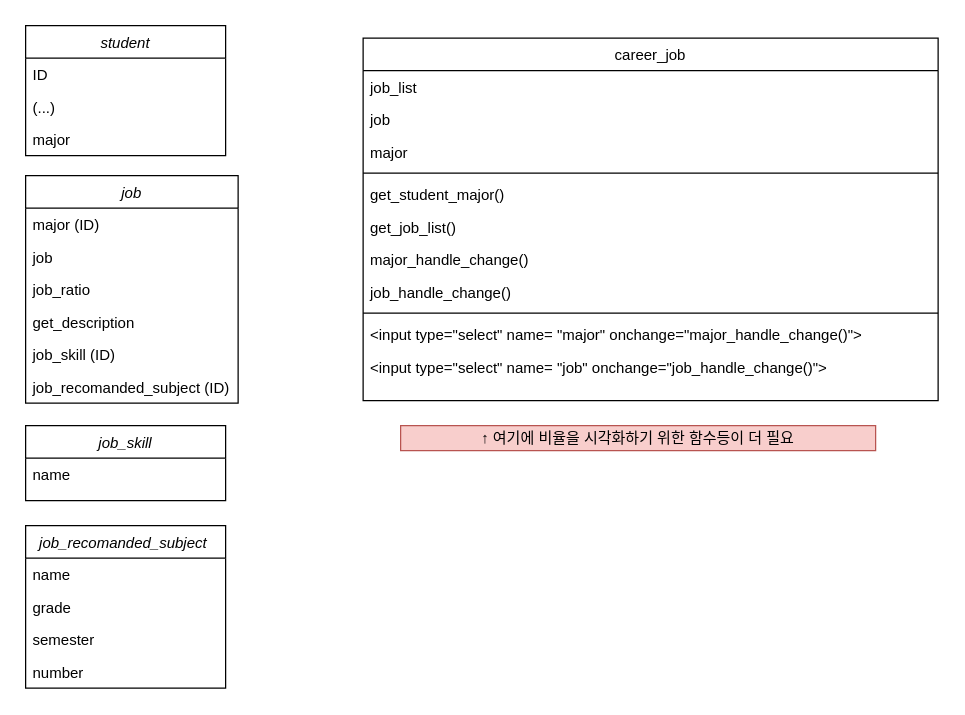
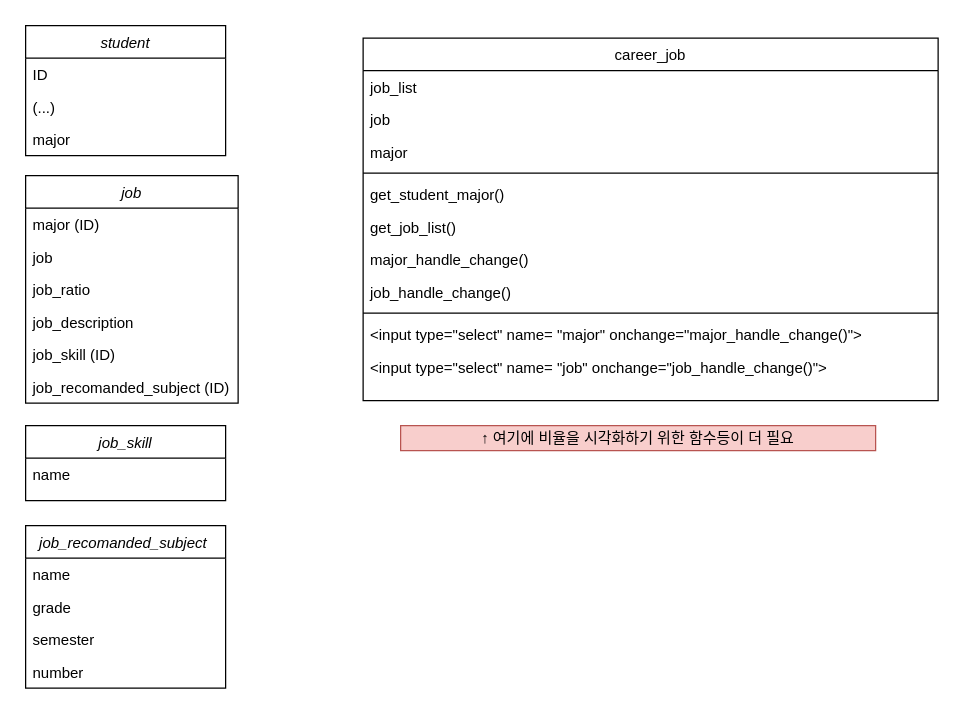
  <mxCell id="0" />
  <mxCell id="1" parent="0" />
  <mxCell id="2" value="career_job" style="swimlane;fontStyle=0;align=center;verticalAlign=top;childLayout=stackLayout;horizontal=1;startSize=26;horizontalStack=0;resizeParent=1;resizeLast=0;collapsible=1;marginBottom=0;rounded=0;shadow=0;strokeWidth=1;" vertex="1" parent="1"><mxGeometry x="290" y="30" width="460" height="290" as="geometry"><mxRectangle x="340" y="82" width="160" height="26" as="alternateBounds" /></mxGeometry></mxCell>
  <mxCell id="3" value="job_list" style="text;align=left;verticalAlign=top;spacingLeft=4;spacingRight=4;overflow=hidden;rotatable=0;points=[[0,0.5],[1,0.5]];portConstraint=eastwest;rounded=0;shadow=0;html=0;" vertex="1" parent="2"><mxGeometry y="26" width="460" height="26" as="geometry" /></mxCell>
  <mxCell id="4" value="job" style="text;align=left;verticalAlign=top;spacingLeft=4;spacingRight=4;overflow=hidden;rotatable=0;points=[[0,0.5],[1,0.5]];portConstraint=eastwest;rounded=0;shadow=0;html=0;" vertex="1" parent="2"><mxGeometry y="52" width="460" height="26" as="geometry" /></mxCell>
  <mxCell id="5" value="major" style="text;align=left;verticalAlign=top;spacingLeft=4;spacingRight=4;overflow=hidden;rotatable=0;points=[[0,0.5],[1,0.5]];portConstraint=eastwest;rounded=0;shadow=0;html=0;" vertex="1" parent="2"><mxGeometry y="78" width="460" height="26" as="geometry" /></mxCell>
  <mxCell id="6" value="" style="line;html=1;strokeWidth=1;align=left;verticalAlign=middle;spacingTop=-1;spacingLeft=3;spacingRight=3;rotatable=0;labelPosition=right;points=[];portConstraint=eastwest;" vertex="1" parent="2"><mxGeometry y="104" width="460" height="8" as="geometry" /></mxCell>
  <mxCell id="7" value="get_student_major()" style="text;align=left;verticalAlign=top;spacingLeft=4;spacingRight=4;overflow=hidden;rotatable=0;points=[[0,0.5],[1,0.5]];portConstraint=eastwest;" vertex="1" parent="2"><mxGeometry y="112" width="460" height="26" as="geometry" /></mxCell>
  <mxCell id="8" value="get_job_list()" style="text;align=left;verticalAlign=top;spacingLeft=4;spacingRight=4;overflow=hidden;rotatable=0;points=[[0,0.5],[1,0.5]];portConstraint=eastwest;" vertex="1" parent="2"><mxGeometry y="138" width="460" height="26" as="geometry" /></mxCell>
  <mxCell id="9" value="major_handle_change()" style="text;align=left;verticalAlign=top;spacingLeft=4;spacingRight=4;overflow=hidden;rotatable=0;points=[[0,0.5],[1,0.5]];portConstraint=eastwest;" vertex="1" parent="2"><mxGeometry y="164" width="460" height="26" as="geometry" /></mxCell>
  <mxCell id="10" value="job_handle_change()" style="text;align=left;verticalAlign=top;spacingLeft=4;spacingRight=4;overflow=hidden;rotatable=0;points=[[0,0.5],[1,0.5]];portConstraint=eastwest;" vertex="1" parent="2"><mxGeometry y="190" width="460" height="26" as="geometry" /></mxCell>
  <mxCell id="11" value="" style="line;html=1;strokeWidth=1;align=left;verticalAlign=middle;spacingTop=-1;spacingLeft=3;spacingRight=3;rotatable=0;labelPosition=right;points=[];portConstraint=eastwest;" vertex="1" parent="2"><mxGeometry y="216" width="460" height="8" as="geometry" /></mxCell>
  <mxCell id="12" value="&lt;input type=&quot;select&quot; name= &quot;major&quot; onchange=&quot;major_handle_change()&quot;&gt;" style="text;align=left;verticalAlign=top;spacingLeft=4;spacingRight=4;overflow=hidden;rotatable=0;points=[[0,0.5],[1,0.5]];portConstraint=eastwest;" vertex="1" parent="2"><mxGeometry y="224" width="460" height="26" as="geometry" /></mxCell>
  <mxCell id="13" value="&lt;input type=&quot;select&quot; name= &quot;job&quot; onchange=&quot;job_handle_change()&quot;&gt;" style="text;align=left;verticalAlign=top;spacingLeft=4;spacingRight=4;overflow=hidden;rotatable=0;points=[[0,0.5],[1,0.5]];portConstraint=eastwest;rounded=0;shadow=0;html=0;" vertex="1" parent="2"><mxGeometry y="250" width="460" height="26" as="geometry" /></mxCell>
  <mxCell id="14" value="job" style="swimlane;fontStyle=2;align=center;verticalAlign=top;childLayout=stackLayout;horizontal=1;startSize=26;horizontalStack=0;resizeParent=1;resizeLast=0;collapsible=1;marginBottom=0;rounded=0;shadow=0;strokeWidth=1;" vertex="1" parent="1"><mxGeometry x="20" y="140" width="170" height="182" as="geometry"><mxRectangle x="230" y="140" width="160" height="26" as="alternateBounds" /></mxGeometry></mxCell>
  <mxCell id="15" value="major (ID)" style="text;align=left;verticalAlign=top;spacingLeft=4;spacingRight=4;overflow=hidden;rotatable=0;points=[[0,0.5],[1,0.5]];portConstraint=eastwest;" vertex="1" parent="14"><mxGeometry y="26" width="170" height="26" as="geometry" /></mxCell>
  <mxCell id="16" value="job" style="text;align=left;verticalAlign=top;spacingLeft=4;spacingRight=4;overflow=hidden;rotatable=0;points=[[0,0.5],[1,0.5]];portConstraint=eastwest;rounded=0;shadow=0;html=0;" vertex="1" parent="14"><mxGeometry y="52" width="170" height="26" as="geometry" /></mxCell>
  <mxCell id="17" value="job_ratio" style="text;align=left;verticalAlign=top;spacingLeft=4;spacingRight=4;overflow=hidden;rotatable=0;points=[[0,0.5],[1,0.5]];portConstraint=eastwest;rounded=0;shadow=0;html=0;" vertex="1" parent="14"><mxGeometry y="78" width="170" height="26" as="geometry" /></mxCell>
- <mxCell id="18" value="get_description" style="text;align=left;verticalAlign=top;spacingLeft=4;spacingRight=4;overflow=hidden;rotatable=0;points=[[0,0.5],[1,0.5]];portConstraint=eastwest;rounded=0;shadow=0;html=0;" vertex="1" parent="14"><mxGeometry y="104" width="170" height="26" as="geometry" /></mxCell>
+ <mxCell id="18" value="job_description" style="text;align=left;verticalAlign=top;spacingLeft=4;spacingRight=4;overflow=hidden;rotatable=0;points=[[0,0.5],[1,0.5]];portConstraint=eastwest;rounded=0;shadow=0;html=0;" vertex="1" parent="14"><mxGeometry y="104" width="170" height="26" as="geometry" /></mxCell>
  <mxCell id="19" value="job_skill (ID)" style="text;align=left;verticalAlign=top;spacingLeft=4;spacingRight=4;overflow=hidden;rotatable=0;points=[[0,0.5],[1,0.5]];portConstraint=eastwest;rounded=0;shadow=0;html=0;" vertex="1" parent="14"><mxGeometry y="130" width="170" height="26" as="geometry" /></mxCell>
  <mxCell id="20" value="job_recomanded_subject (ID)" style="text;align=left;verticalAlign=top;spacingLeft=4;spacingRight=4;overflow=hidden;rotatable=0;points=[[0,0.5],[1,0.5]];portConstraint=eastwest;rounded=0;shadow=0;html=0;" vertex="1" parent="14"><mxGeometry y="156" width="170" height="26" as="geometry" /></mxCell>
  <mxCell id="21" value="student" style="swimlane;fontStyle=2;align=center;verticalAlign=top;childLayout=stackLayout;horizontal=1;startSize=26;horizontalStack=0;resizeParent=1;resizeLast=0;collapsible=1;marginBottom=0;rounded=0;shadow=0;strokeWidth=1;" vertex="1" parent="1"><mxGeometry x="20" y="20" width="160" height="104" as="geometry"><mxRectangle x="230" y="140" width="160" height="26" as="alternateBounds" /></mxGeometry></mxCell>
  <mxCell id="22" value="ID" style="text;align=left;verticalAlign=top;spacingLeft=4;spacingRight=4;overflow=hidden;rotatable=0;points=[[0,0.5],[1,0.5]];portConstraint=eastwest;" vertex="1" parent="21"><mxGeometry y="26" width="160" height="26" as="geometry" /></mxCell>
  <mxCell id="23" value="(...)" style="text;align=left;verticalAlign=top;spacingLeft=4;spacingRight=4;overflow=hidden;rotatable=0;points=[[0,0.5],[1,0.5]];portConstraint=eastwest;" vertex="1" parent="21"><mxGeometry y="52" width="160" height="26" as="geometry" /></mxCell>
  <mxCell id="24" value="major" style="text;align=left;verticalAlign=top;spacingLeft=4;spacingRight=4;overflow=hidden;rotatable=0;points=[[0,0.5],[1,0.5]];portConstraint=eastwest;" vertex="1" parent="21"><mxGeometry y="78" width="160" height="26" as="geometry" /></mxCell>
  <mxCell id="25" value="↑ 여기에 비율을 시각화하기 위한 함수등이 더 필요" style="text;html=1;strokeColor=#b85450;fillColor=#f8cecc;align=center;verticalAlign=middle;whiteSpace=wrap;rounded=0;" vertex="1" parent="1"><mxGeometry x="320" y="340" width="380" height="20" as="geometry" /></mxCell>
  <mxCell id="26" value="job_skill" style="swimlane;fontStyle=2;align=center;verticalAlign=top;childLayout=stackLayout;horizontal=1;startSize=26;horizontalStack=0;resizeParent=1;resizeLast=0;collapsible=1;marginBottom=0;rounded=0;shadow=0;strokeWidth=1;" vertex="1" parent="1"><mxGeometry x="20" y="340" width="160" height="60" as="geometry"><mxRectangle x="230" y="140" width="160" height="26" as="alternateBounds" /></mxGeometry></mxCell>
  <mxCell id="27" value="name" style="text;align=left;verticalAlign=top;spacingLeft=4;spacingRight=4;overflow=hidden;rotatable=0;points=[[0,0.5],[1,0.5]];portConstraint=eastwest;" vertex="1" parent="26"><mxGeometry y="26" width="160" height="26" as="geometry" /></mxCell>
  <mxCell id="28" value="job_recomanded_subject " style="swimlane;fontStyle=2;align=center;verticalAlign=top;childLayout=stackLayout;horizontal=1;startSize=26;horizontalStack=0;resizeParent=1;resizeLast=0;collapsible=1;marginBottom=0;rounded=0;shadow=0;strokeWidth=1;" vertex="1" parent="1"><mxGeometry x="20" y="420" width="160" height="130" as="geometry"><mxRectangle x="230" y="140" width="160" height="26" as="alternateBounds" /></mxGeometry></mxCell>
  <mxCell id="29" value="name" style="text;align=left;verticalAlign=top;spacingLeft=4;spacingRight=4;overflow=hidden;rotatable=0;points=[[0,0.5],[1,0.5]];portConstraint=eastwest;" vertex="1" parent="28"><mxGeometry y="26" width="160" height="26" as="geometry" /></mxCell>
  <mxCell id="30" value="grade" style="text;align=left;verticalAlign=top;spacingLeft=4;spacingRight=4;overflow=hidden;rotatable=0;points=[[0,0.5],[1,0.5]];portConstraint=eastwest;" vertex="1" parent="28"><mxGeometry y="52" width="160" height="26" as="geometry" /></mxCell>
  <mxCell id="31" value="semester" style="text;align=left;verticalAlign=top;spacingLeft=4;spacingRight=4;overflow=hidden;rotatable=0;points=[[0,0.5],[1,0.5]];portConstraint=eastwest;" vertex="1" parent="28"><mxGeometry y="78" width="160" height="26" as="geometry" /></mxCell>
  <mxCell id="32" value="number" style="text;align=left;verticalAlign=top;spacingLeft=4;spacingRight=4;overflow=hidden;rotatable=0;points=[[0,0.5],[1,0.5]];portConstraint=eastwest;" vertex="1" parent="28"><mxGeometry y="104" width="160" height="26" as="geometry" /></mxCell>
